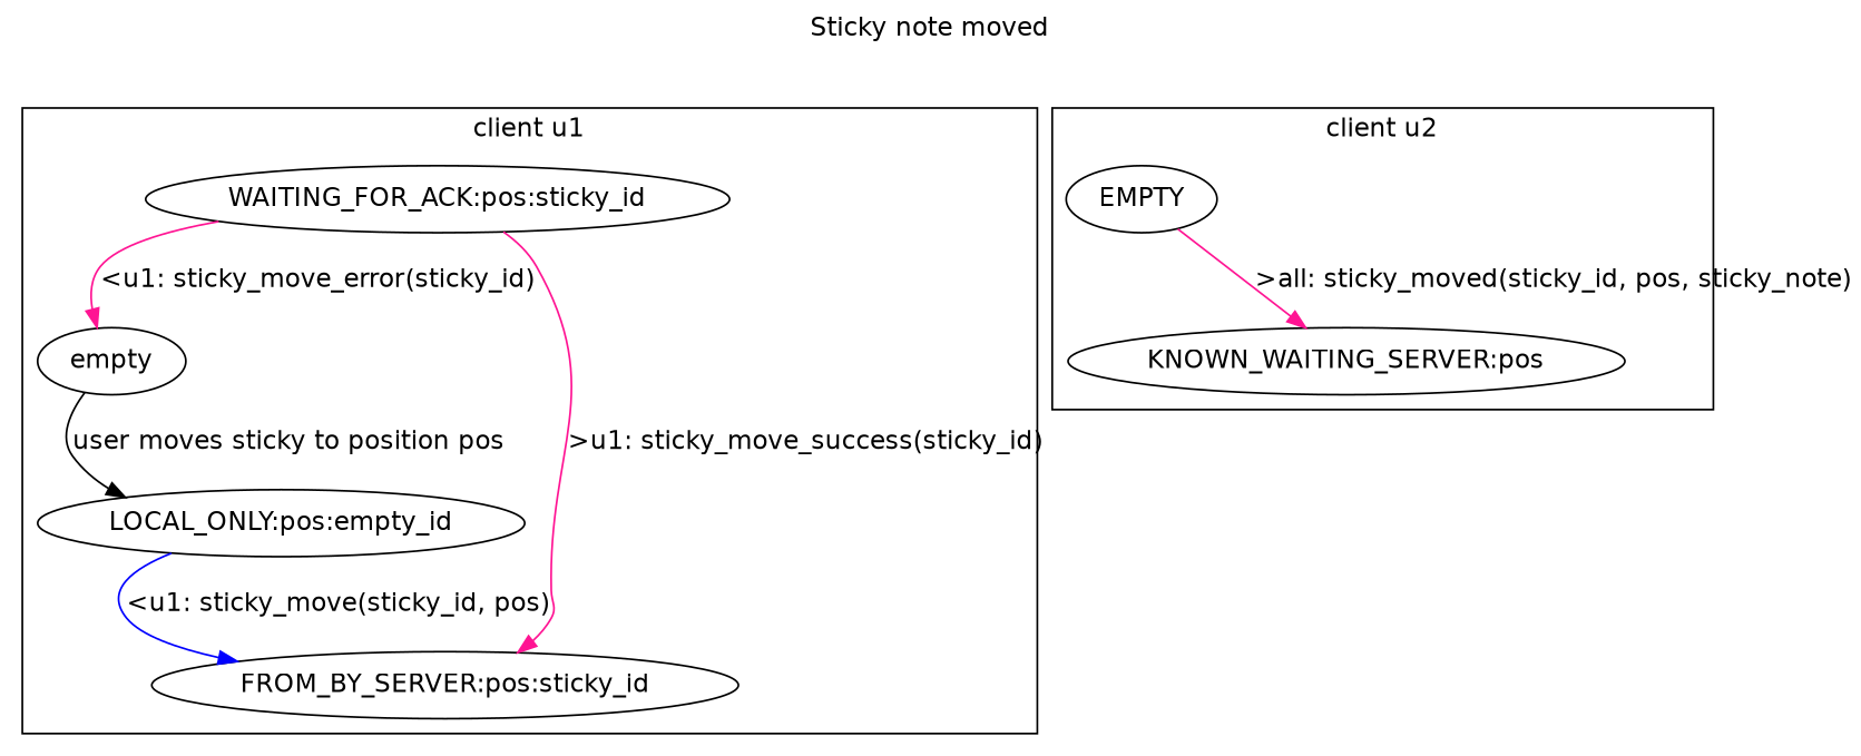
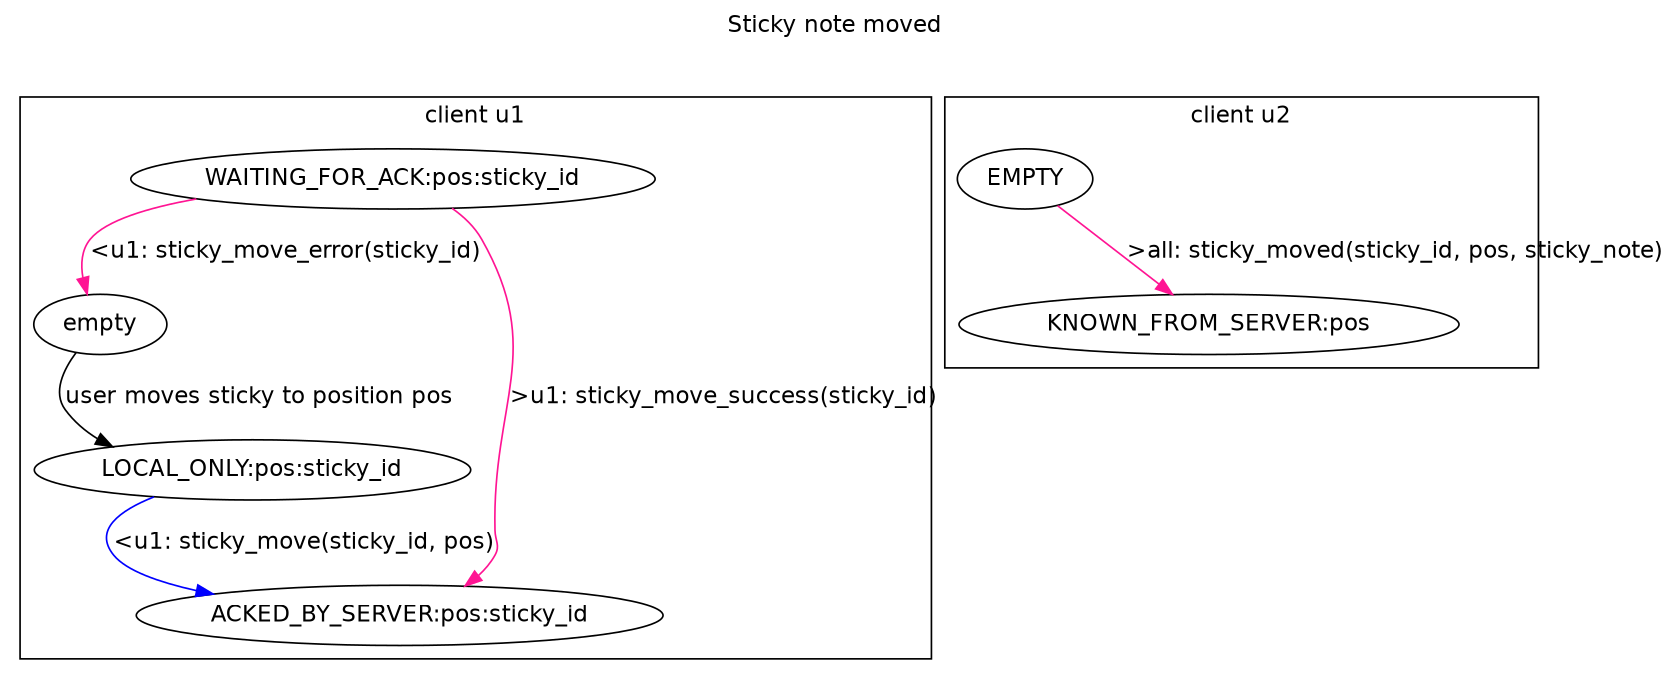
  digraph {
    fontname="DejaVu Sans"
    label="Sticky note moved"
    labelloc=t
    node [fontname="DejaVu Sans"]
    edge [fontname="DejaVu Sans" color=deeppink]
    empty
-   "LOCAL_ONLY:pos:sticky_id" [label="LOCAL_ONLY:pos:empty_id"]
+   "LOCAL_ONLY:pos:sticky_id"
    "WAITING_FOR_ACK:pos:sticky_id"
-   "ACKED_BY_SERVER:pos:sticky_id" [label="FROM_BY_SERVER:pos:sticky_id"]
+   "ACKED_BY_SERVER:pos:sticky_id"
    EMPTY
-   "KNOWN_FROM_SERVER:pos" [label="KNOWN_WAITING_SERVER:pos"]
+   "KNOWN_FROM_SERVER:pos"
    subgraph cluster_1 {
      label="client u1"
      empty
      "LOCAL_ONLY:pos:sticky_id"
      "WAITING_FOR_ACK:pos:sticky_id"
      "ACKED_BY_SERVER:pos:sticky_id"
    }
    subgraph cluster_2 {
      label="client u2"
      EMPTY
      "KNOWN_FROM_SERVER:pos"
    }
    empty -> "LOCAL_ONLY:pos:sticky_id" [label="user moves sticky to position pos" color=""]
    "LOCAL_ONLY:pos:sticky_id" -> "ACKED_BY_SERVER:pos:sticky_id" [color=blue label="<u1: sticky_move(sticky_id, pos)"]
    "WAITING_FOR_ACK:pos:sticky_id" -> empty [label="<u1: sticky_move_error(sticky_id)"]
    "WAITING_FOR_ACK:pos:sticky_id" -> "ACKED_BY_SERVER:pos:sticky_id" [label=">u1: sticky_move_success(sticky_id)"]
    EMPTY -> "KNOWN_FROM_SERVER:pos" [label=">all: sticky_moved(sticky_id, pos, sticky_note)"]
  }
